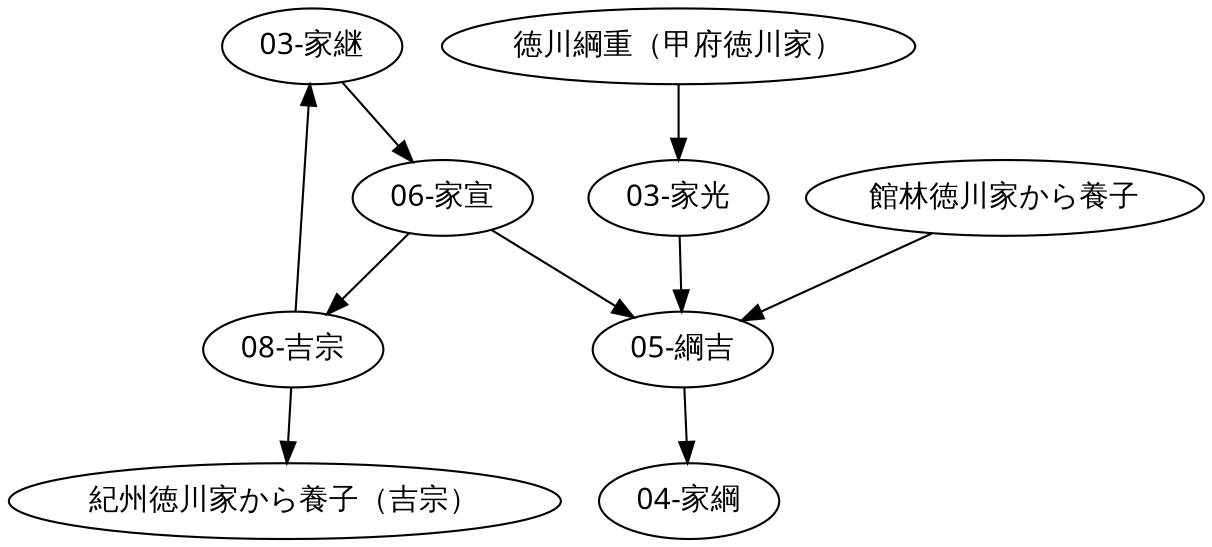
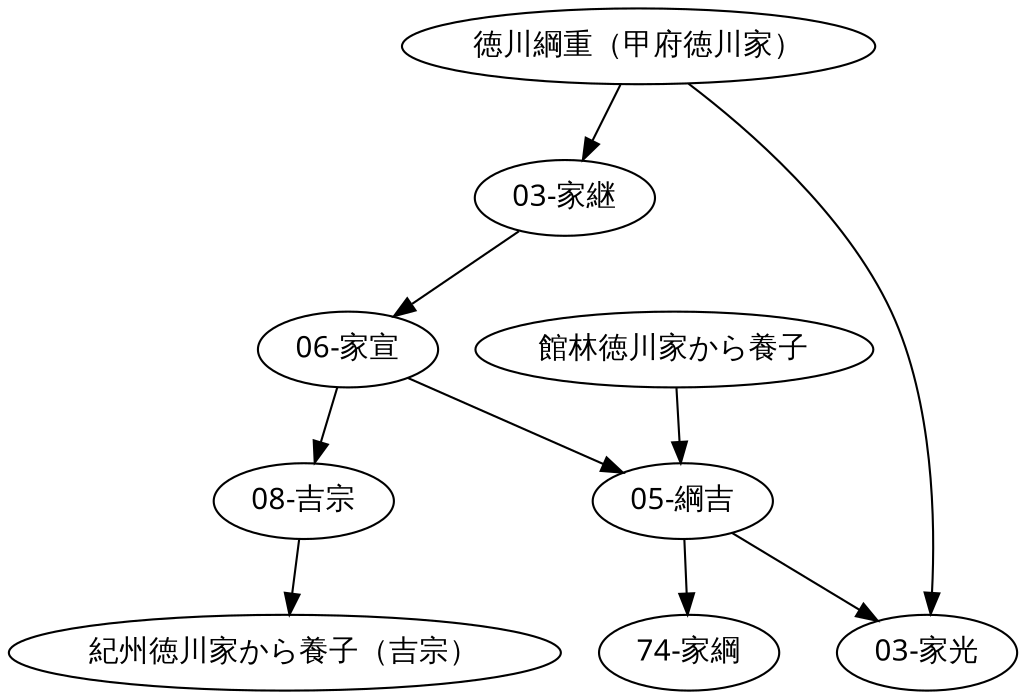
  digraph {
    node [fontname="ＭＳ ゴシック"]
    n1 [label="03-家継"]
    "08-吉宗"
    "紀州徳川家から養子（吉宗）"
    "06-家宣"
    "05-綱吉"
    "徳川綱重（甲府徳川家）"
    "03-家光"
-   "04-家綱"
+   "04-家綱" [label="74-家綱"]
    "館林徳川家から養子"
    n1 -> "06-家宣"
-   "08-吉宗" -> n1
+   "徳川綱重（甲府徳川家）" -> n1
    "08-吉宗" -> "紀州徳川家から養子（吉宗）"
    "06-家宣" -> "08-吉宗"
    "06-家宣" -> "05-綱吉"
-   "03-家光" -> "05-綱吉"
+   "05-綱吉" -> "03-家光"
    "05-綱吉" -> "04-家綱"
    "徳川綱重（甲府徳川家）" -> "03-家光"
    "館林徳川家から養子" -> "05-綱吉"
  }
